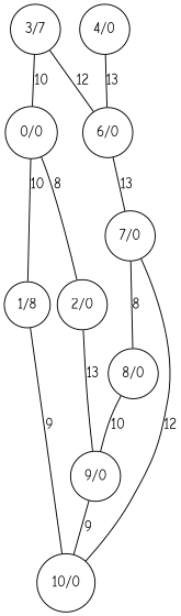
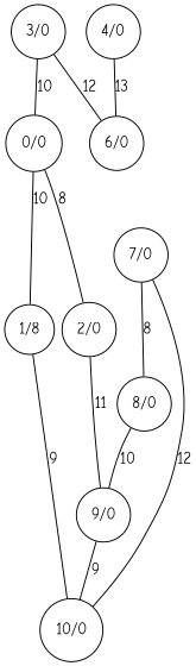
  graph {
    fontname="Comic Neue"
    node [Country="United States" betweeness=0 fontname="Comic Neue" prob=0 shape=circle status=on true_status=on type=normal weight=0 Internal=1]
    edge [LinkLabel="OC-192c" LinkNote=c LinkType="OC-192" capacity=10 color=black fontname="Comic Neue" prob=0 status=on true_status=on type=normal weight=0.01]
    n1 [Latitude=40.71427 Longitude=-74.00597 label="0/0" Internal=""]
    n2 [Latitude=41.85003 Longitude=-87.65005 label="1/8" Internal=""]
    n3 [Latitude=38.89511 Longitude=-77.03637 label="2/0"]
    n4 [Latitude=39.76838 Longitude=-86.15804 label="10/0"]
    n5 [Latitude=33.749 Longitude=-84.38798 label="9/0"]
-   n6 [Latitude=47.60621 Longitude=-122.33207 label="3/7"]
+   n6 [Latitude=47.60621 Longitude=-122.33207 label="3/0"]
    n7 [Latitude=39.73915 Longitude=-104.9847 label="6/0"]
    n8 [Latitude=37.36883 Longitude=-122.03635 label="4/0"]
    n9 [Latitude=39.11417 Longitude=-94.62746 label="7/0"]
    n10 [Latitude=29.76328 Longitude=-95.36327 label="8/0"]
    n1 -- n2 [label=10]
    n1 -- n3 [capacity=8 label=8 weight=0.0125]
    n2 -- n4 [capacity=9 label=9 weight=0.0111111111111]
-   n3 -- n5 [capacity=11 label=13 weight=0.00909090909091]
+   n3 -- n5 [capacity=11 label=11 weight=0.00909090909091]
    n5 -- n4 [capacity=9 label=9 weight=0.0111111111111]
    n6 -- n1 [label=10]
    n6 -- n7 [capacity=12 label=12 weight=0.00833333333333]
-   n7 -- n9 [capacity=13 label=13 weight=0.00769230769231]
    n8 -- n7 [capacity=13 label=13 weight=0.00769230769231]
    n9 -- n4 [capacity=12 label=12 weight=0.00833333333333]
    n9 -- n10 [capacity=8 label=8 weight=0.0125]
    n10 -- n5 [label=10]
  }
